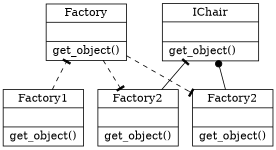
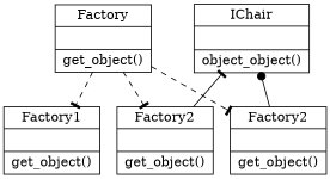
  digraph {
    rankdir=BT
    node [shape=record]
    edge [arrowhead=tee arrowtail=none style=dashed]
    n1 [label="{Factory1|\l|get_object()\l}"]
    n2 [label="{Factory2|\l|get_object()\l}"]
    n3 [label="{Factory2|\l|get_object()\l}"]
-   n4 [label="{IChair|\l|get_object()\l}"]
+   n4 [label="{IChair|\l|object_object()\l}"]
    n5 [label="{Factory|\l|get_object()\l}"]
    subgraph sub_1 {
      rank=same
      n1
      n2
      n3
    }
    n2 -> n4 [arrowhead=dot style=""]
    n3 -> n4 [style=""]
-   n1 -> n5
+   n5 -> n1
    n5 -> n2
    n5 -> n3
  }
